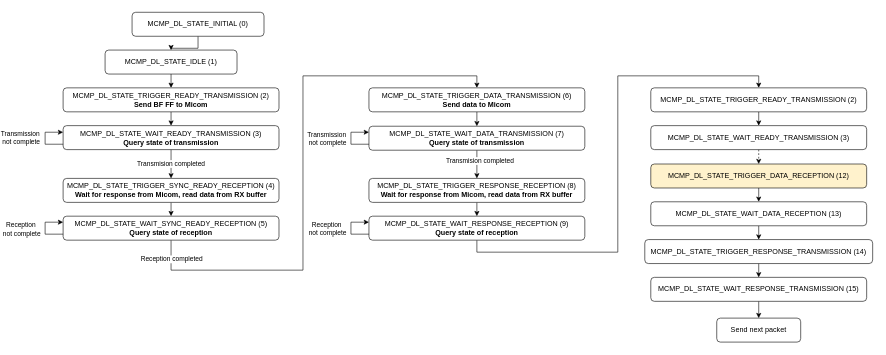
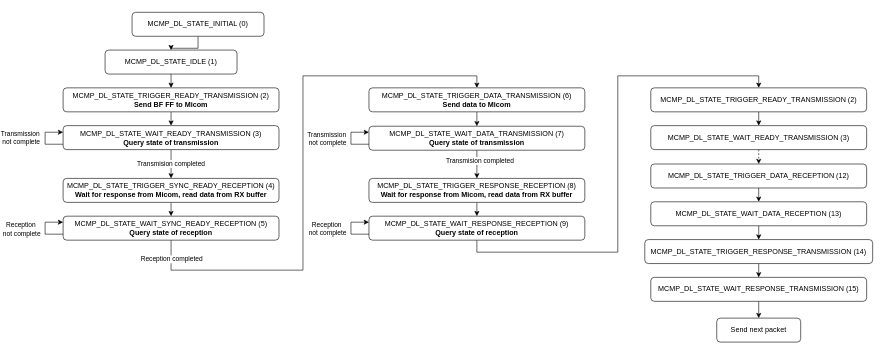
  <mxCell id="0" />
  <mxCell id="1" parent="0" />
  <mxCell id="2" style="edgeStyle=orthogonalEdgeStyle;rounded=0;orthogonalLoop=1;jettySize=auto;html=1;exitX=0.5;exitY=1;exitDx=0;exitDy=0;entryX=0.5;entryY=0;entryDx=0;entryDy=0;" edge="1" parent="1" source="3" target="5"><mxGeometry relative="1" as="geometry" /></mxCell>
  <mxCell id="3" value="MCMP_DL_STATE_INITIAL (0)" style="rounded=1;whiteSpace=wrap;html=1;" vertex="1" parent="1"><mxGeometry x="165" y="20" width="220" height="40" as="geometry" /></mxCell>
  <mxCell id="4" style="edgeStyle=orthogonalEdgeStyle;rounded=0;orthogonalLoop=1;jettySize=auto;html=1;exitX=0.5;exitY=1;exitDx=0;exitDy=0;entryX=0.5;entryY=0;entryDx=0;entryDy=0;" edge="1" parent="1" source="5" target="9"><mxGeometry relative="1" as="geometry" /></mxCell>
  <mxCell id="5" value="MCMP_DL_STATE_IDLE (1)" style="rounded=1;whiteSpace=wrap;html=1;" vertex="1" parent="1"><mxGeometry x="120" y="83" width="220" height="40" as="geometry" /></mxCell>
  <mxCell id="6" style="edgeStyle=orthogonalEdgeStyle;rounded=0;orthogonalLoop=1;jettySize=auto;html=1;exitX=0.5;exitY=1;exitDx=0;exitDy=0;entryX=0.5;entryY=0;entryDx=0;entryDy=0;" edge="1" parent="1" source="7" target="31"><mxGeometry relative="1" as="geometry" /></mxCell>
  <mxCell id="7" value="MCMP_DL_STATE_TRIGGER_RESPONSE_TRANSMISSION (14)" style="rounded=1;whiteSpace=wrap;html=1;" vertex="1" parent="1"><mxGeometry x="1020" y="399" width="380" height="40" as="geometry" /></mxCell>
  <mxCell id="8" style="edgeStyle=orthogonalEdgeStyle;rounded=0;orthogonalLoop=1;jettySize=auto;html=1;exitX=0.5;exitY=1;exitDx=0;exitDy=0;entryX=0.5;entryY=0;entryDx=0;entryDy=0;" edge="1" parent="1" source="9" target="11"><mxGeometry relative="1" as="geometry" /></mxCell>
  <mxCell id="9" value="MCMP_DL_STATE_TRIGGER_READY_TRANSMISSION (2)&lt;div&gt;&lt;b&gt;Send BF FF to Micom&lt;/b&gt;&lt;/div&gt;" style="rounded=1;whiteSpace=wrap;html=1;" vertex="1" parent="1"><mxGeometry x="50" y="146" width="360" height="40" as="geometry" /></mxCell>
  <mxCell id="10" value="Transmision completed" style="edgeStyle=orthogonalEdgeStyle;rounded=0;orthogonalLoop=1;jettySize=auto;html=1;exitX=0.5;exitY=1;exitDx=0;exitDy=0;entryX=0.5;entryY=0;entryDx=0;entryDy=0;" edge="1" parent="1" source="11" target="13"><mxGeometry relative="1" as="geometry" /></mxCell>
  <mxCell id="11" value="MCMP_DL_STATE_WAIT_READY_TRANSMISSION (3)&lt;br&gt;&lt;b&gt;Query state of transmission&lt;/b&gt;" style="rounded=1;whiteSpace=wrap;html=1;" vertex="1" parent="1"><mxGeometry x="50" y="209" width="360" height="40" as="geometry" /></mxCell>
  <mxCell id="12" style="edgeStyle=orthogonalEdgeStyle;rounded=0;orthogonalLoop=1;jettySize=auto;html=1;exitX=0.5;exitY=1;exitDx=0;exitDy=0;entryX=0.5;entryY=0;entryDx=0;entryDy=0;" edge="1" parent="1" source="13" target="16"><mxGeometry relative="1" as="geometry" /></mxCell>
  <mxCell id="13" value="MCMP_DL_STATE_TRIGGER_SYNC_READY_RECEPTION (4)&lt;br&gt;&lt;b&gt;Wait for response from Micom, read data from RX buffer&lt;/b&gt;" style="rounded=1;whiteSpace=wrap;html=1;" vertex="1" parent="1"><mxGeometry x="50" y="297" width="360" height="40" as="geometry" /></mxCell>
  <mxCell id="14" style="edgeStyle=orthogonalEdgeStyle;rounded=0;orthogonalLoop=1;jettySize=auto;html=1;exitX=0.5;exitY=1;exitDx=0;exitDy=0;entryX=0.5;entryY=0;entryDx=0;entryDy=0;" edge="1" parent="1" source="16" target="18"><mxGeometry relative="1" as="geometry"><mxPoint x="230" y="445" as="targetPoint" /><Array as="points"><mxPoint x="230" y="450" /><mxPoint x="450" y="450" /><mxPoint x="450" y="126" /><mxPoint x="740" y="126" /></Array></mxGeometry></mxCell>
  <mxCell id="15" value="Reception completed" style="edgeLabel;html=1;align=center;verticalAlign=middle;resizable=0;points=[];" vertex="1" connectable="0" parent="14"><mxGeometry x="-0.141" y="3" relative="1" as="geometry"><mxPoint x="-217" y="99" as="offset" /></mxGeometry></mxCell>
  <mxCell id="16" value="MCMP_DL_STATE_WAIT_SYNC_READY_RECEPTION (5)&lt;br&gt;&lt;b&gt;Query state of reception&lt;/b&gt;" style="rounded=1;whiteSpace=wrap;html=1;" vertex="1" parent="1"><mxGeometry x="50" y="360" width="360" height="40" as="geometry" /></mxCell>
  <mxCell id="17" style="edgeStyle=orthogonalEdgeStyle;rounded=0;orthogonalLoop=1;jettySize=auto;html=1;exitX=0.5;exitY=1;exitDx=0;exitDy=0;entryX=0.5;entryY=0;entryDx=0;entryDy=0;" edge="1" parent="1" source="18" target="21"><mxGeometry relative="1" as="geometry" /></mxCell>
  <mxCell id="18" value="MCMP_DL_STATE_TRIGGER_DATA_TRANSMISSION (6)&lt;div&gt;&lt;b&gt;Send data to Micom&lt;/b&gt;&lt;/div&gt;" style="rounded=1;whiteSpace=wrap;html=1;" vertex="1" parent="1"><mxGeometry x="560" y="146" width="360" height="40" as="geometry" /></mxCell>
  <mxCell id="19" style="edgeStyle=orthogonalEdgeStyle;rounded=0;orthogonalLoop=1;jettySize=auto;html=1;exitX=0.5;exitY=1;exitDx=0;exitDy=0;entryX=0.5;entryY=0;entryDx=0;entryDy=0;" edge="1" parent="1" source="21" target="23"><mxGeometry relative="1" as="geometry" /></mxCell>
  <mxCell id="20" value="Transmision completed" style="edgeLabel;html=1;align=center;verticalAlign=middle;resizable=0;points=[];" vertex="1" connectable="0" parent="19"><mxGeometry x="-0.277" y="4" relative="1" as="geometry"><mxPoint as="offset" /></mxGeometry></mxCell>
  <mxCell id="21" value="MCMP_DL_STATE_WAIT_DATA_TRANSMISSION (7)&lt;br&gt;&lt;b&gt;Query state of transmission&lt;/b&gt;" style="rounded=1;whiteSpace=wrap;html=1;" vertex="1" parent="1"><mxGeometry x="560" y="210" width="360" height="40" as="geometry" /></mxCell>
  <mxCell id="22" style="edgeStyle=orthogonalEdgeStyle;rounded=0;orthogonalLoop=1;jettySize=auto;html=1;exitX=0.5;exitY=1;exitDx=0;exitDy=0;entryX=0.5;entryY=0;entryDx=0;entryDy=0;" edge="1" parent="1" source="23" target="25"><mxGeometry relative="1" as="geometry" /></mxCell>
  <mxCell id="23" value="MCMP_DL_STATE_TRIGGER_RESPONSE_RECEPTION (8)&lt;div&gt;&lt;b&gt;Wait for response from Micom, read data from RX buffer&lt;/b&gt;&lt;br&gt;&lt;/div&gt;" style="rounded=1;whiteSpace=wrap;html=1;" vertex="1" parent="1"><mxGeometry x="560" y="297" width="360" height="40" as="geometry" /></mxCell>
  <mxCell id="24" style="edgeStyle=orthogonalEdgeStyle;rounded=0;orthogonalLoop=1;jettySize=auto;html=1;exitX=0.5;exitY=1;exitDx=0;exitDy=0;entryX=0.5;entryY=0;entryDx=0;entryDy=0;" edge="1" parent="1" source="25" target="33"><mxGeometry relative="1" as="geometry" /></mxCell>
  <mxCell id="25" value="MCMP_DL_STATE_WAIT_RESPONSE_RECEPTION (9)&lt;div&gt;&lt;b&gt;Query state of reception&lt;/b&gt;&lt;br&gt;&lt;/div&gt;" style="rounded=1;whiteSpace=wrap;html=1;" vertex="1" parent="1"><mxGeometry x="560" y="360" width="360" height="40" as="geometry" /></mxCell>
  <mxCell id="26" style="edgeStyle=orthogonalEdgeStyle;rounded=0;orthogonalLoop=1;jettySize=auto;html=1;exitX=0.5;exitY=1;exitDx=0;exitDy=0;entryX=0.5;entryY=0;entryDx=0;entryDy=0;" edge="1" parent="1" source="27" target="29"><mxGeometry relative="1" as="geometry" /></mxCell>
- <mxCell id="27" value="MCMP_DL_STATE_TRIGGER_DATA_RECEPTION (12)" style="rounded=1;whiteSpace=wrap;html=1;fillColor=#fff2cc;" vertex="1" parent="1"><mxGeometry x="1030" y="273" width="360" height="40" as="geometry" /></mxCell>
+ <mxCell id="27" value="MCMP_DL_STATE_TRIGGER_DATA_RECEPTION (12)" style="rounded=1;whiteSpace=wrap;html=1;" vertex="1" parent="1"><mxGeometry x="1030" y="273" width="360" height="40" as="geometry" /></mxCell>
  <mxCell id="28" style="edgeStyle=orthogonalEdgeStyle;rounded=0;orthogonalLoop=1;jettySize=auto;html=1;exitX=0.5;exitY=1;exitDx=0;exitDy=0;entryX=0.5;entryY=0;entryDx=0;entryDy=0;" edge="1" parent="1" source="29" target="7"><mxGeometry relative="1" as="geometry" /></mxCell>
  <mxCell id="29" value="MCMP_DL_STATE_WAIT_DATA_RECEPTION (13)" style="rounded=1;whiteSpace=wrap;html=1;" vertex="1" parent="1"><mxGeometry x="1030" y="336" width="360" height="40" as="geometry" /></mxCell>
  <mxCell id="30" style="edgeStyle=orthogonalEdgeStyle;rounded=0;orthogonalLoop=1;jettySize=auto;html=1;exitX=0.5;exitY=1;exitDx=0;exitDy=0;entryX=0.5;entryY=0;entryDx=0;entryDy=0;" edge="1" parent="1" source="31" target="36"><mxGeometry relative="1" as="geometry" /></mxCell>
  <mxCell id="31" value="MCMP_DL_STATE_WAIT_RESPONSE_TRANSMISSION (15)" style="rounded=1;whiteSpace=wrap;html=1;" vertex="1" parent="1"><mxGeometry x="1030" y="462" width="360" height="40" as="geometry" /></mxCell>
  <mxCell id="32" style="edgeStyle=orthogonalEdgeStyle;rounded=0;orthogonalLoop=1;jettySize=auto;html=1;exitX=0.5;exitY=1;exitDx=0;exitDy=0;entryX=0.5;entryY=0;entryDx=0;entryDy=0;" edge="1" parent="1" source="33" target="35"><mxGeometry relative="1" as="geometry" /></mxCell>
  <mxCell id="33" value="MCMP_DL_STATE_TRIGGER_READY_TRANSMISSION (2)" style="rounded=1;whiteSpace=wrap;html=1;" vertex="1" parent="1"><mxGeometry x="1030" y="146" width="360" height="40" as="geometry" /></mxCell>
  <mxCell id="34" style="edgeStyle=orthogonalEdgeStyle;rounded=0;orthogonalLoop=1;jettySize=auto;html=1;exitX=0.5;exitY=1;exitDx=0;exitDy=0;entryX=0.5;entryY=0;entryDx=0;entryDy=0;dashed=1;" edge="1" parent="1" source="35" target="27"><mxGeometry relative="1" as="geometry" /></mxCell>
  <mxCell id="35" value="MCMP_DL_STATE_WAIT_READY_TRANSMISSION (3)" style="rounded=1;whiteSpace=wrap;html=1;" vertex="1" parent="1"><mxGeometry x="1030" y="209" width="360" height="40" as="geometry" /></mxCell>
  <mxCell id="36" value="Send next packet" style="rounded=1;whiteSpace=wrap;html=1;" vertex="1" parent="1"><mxGeometry x="1140" y="530" width="140" height="40" as="geometry" /></mxCell>
  <mxCell id="37" value="Transmission&amp;nbsp;&lt;div&gt;not complete&lt;/div&gt;" style="edgeStyle=orthogonalEdgeStyle;rounded=0;orthogonalLoop=1;jettySize=auto;html=1;" edge="1" parent="1"><mxGeometry x="0.02" y="40" relative="1" as="geometry"><mxPoint x="50" y="240" as="sourcePoint" /><mxPoint x="50" y="220" as="targetPoint" /><Array as="points"><mxPoint x="20" y="240" /><mxPoint x="20" y="220" /></Array><mxPoint as="offset" /></mxGeometry></mxCell>
  <mxCell id="38" style="edgeStyle=orthogonalEdgeStyle;rounded=0;orthogonalLoop=1;jettySize=auto;html=1;exitX=0;exitY=0.75;exitDx=0;exitDy=0;entryX=0;entryY=0.25;entryDx=0;entryDy=0;" edge="1" parent="1" source="16" target="16"><mxGeometry relative="1" as="geometry"><Array as="points"><mxPoint x="20" y="390" /><mxPoint x="20" y="370" /></Array></mxGeometry></mxCell>
  <mxCell id="39" value="Reception&amp;nbsp;&lt;div&gt;not complete&lt;/div&gt;" style="edgeLabel;html=1;align=center;verticalAlign=middle;resizable=0;points=[];" vertex="1" connectable="0" parent="38"><mxGeometry x="-0.033" y="-3" relative="1" as="geometry"><mxPoint x="-43" as="offset" /></mxGeometry></mxCell>
  <mxCell id="40" style="edgeStyle=orthogonalEdgeStyle;rounded=0;orthogonalLoop=1;jettySize=auto;html=1;exitX=0;exitY=0.75;exitDx=0;exitDy=0;entryX=0;entryY=0.25;entryDx=0;entryDy=0;" edge="1" parent="1" source="21" target="21"><mxGeometry relative="1" as="geometry"><Array as="points"><mxPoint x="530" y="240" /><mxPoint x="530" y="220" /></Array></mxGeometry></mxCell>
  <mxCell id="41" value="Transmission&amp;nbsp;&lt;div&gt;not complete&lt;/div&gt;" style="edgeLabel;html=1;align=center;verticalAlign=middle;resizable=0;points=[];" vertex="1" connectable="0" parent="40"><mxGeometry y="4" relative="1" as="geometry"><mxPoint x="-36" as="offset" /></mxGeometry></mxCell>
  <mxCell id="42" style="edgeStyle=orthogonalEdgeStyle;rounded=0;orthogonalLoop=1;jettySize=auto;html=1;exitX=0;exitY=0.75;exitDx=0;exitDy=0;entryX=0;entryY=0.25;entryDx=0;entryDy=0;" edge="1" parent="1" source="25" target="25"><mxGeometry relative="1" as="geometry"><Array as="points"><mxPoint x="530" y="390" /><mxPoint x="530" y="370" /></Array></mxGeometry></mxCell>
  <mxCell id="43" value="Reception&amp;nbsp;&lt;div&gt;not complete&lt;/div&gt;" style="edgeLabel;html=1;align=center;verticalAlign=middle;resizable=0;points=[];" vertex="1" connectable="0" parent="42"><mxGeometry x="-0.225" y="1" relative="1" as="geometry"><mxPoint x="-39" y="-9" as="offset" /></mxGeometry></mxCell>
